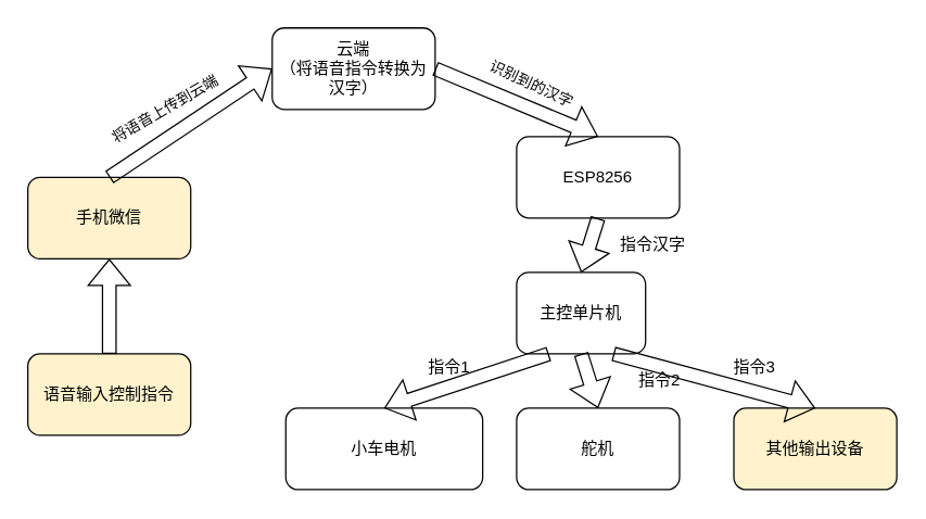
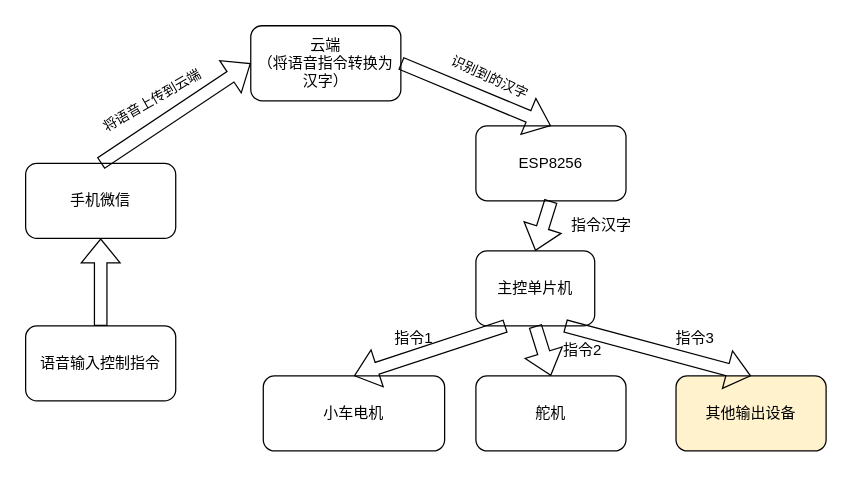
  <mxCell id="0" />
  <mxCell id="1" parent="0" />
- <mxCell id="2" value="手机微信" style="rounded=1;whiteSpace=wrap;html=1;fillColor=#fff2cc;" parent="1" vertex="1"><mxGeometry x="20" y="130" width="120" height="60" as="geometry" /></mxCell>
+ <mxCell id="2" value="手机微信" style="rounded=1;whiteSpace=wrap;html=1;" parent="1" vertex="1"><mxGeometry x="20" y="130" width="120" height="60" as="geometry" /></mxCell>
  <mxCell id="3" value="云端&lt;br&gt;（将语音指令转换为汉字）" style="rounded=1;whiteSpace=wrap;html=1;" parent="1" vertex="1"><mxGeometry x="200" y="20" width="120" height="60" as="geometry" /></mxCell>
  <mxCell id="4" value="ESP8256" style="rounded=1;whiteSpace=wrap;html=1;" parent="1" vertex="1"><mxGeometry x="380" y="100" width="120" height="60" as="geometry" /></mxCell>
  <mxCell id="5" value="主控单片机" style="rounded=1;whiteSpace=wrap;html=1;" parent="1" vertex="1"><mxGeometry x="380" y="200" width="95" height="60" as="geometry" /></mxCell>
  <mxCell id="6" value="小车电机" style="rounded=1;whiteSpace=wrap;html=1;" parent="1" vertex="1"><mxGeometry x="210" y="300" width="145" height="60" as="geometry" /></mxCell>
  <mxCell id="7" value="舵机" style="rounded=1;whiteSpace=wrap;html=1;" parent="1" vertex="1"><mxGeometry x="380" y="300" width="120" height="60" as="geometry" /></mxCell>
  <mxCell id="8" value="其他输出设备" style="rounded=1;whiteSpace=wrap;html=1;fillColor=#fff2cc;" parent="1" vertex="1"><mxGeometry x="540" y="300" width="120" height="60" as="geometry" /></mxCell>
- <mxCell id="9" value="语音输入控制指令" style="rounded=1;whiteSpace=wrap;html=1;fillColor=#fff2cc;" parent="1" vertex="1"><mxGeometry x="20" y="260" width="120" height="60" as="geometry" /></mxCell>
+ <mxCell id="9" value="语音输入控制指令" style="rounded=1;whiteSpace=wrap;html=1;" parent="1" vertex="1"><mxGeometry x="20" y="260" width="120" height="60" as="geometry" /></mxCell>
  <mxCell id="10" value="" style="shape=flexArrow;endArrow=classic;html=1;rounded=0;entryX=0.5;entryY=1;entryDx=0;entryDy=0;" parent="1" target="2" edge="1"><mxGeometry width="50" height="50" relative="1" as="geometry"><mxPoint x="80" y="260" as="sourcePoint" /><mxPoint x="130" y="210" as="targetPoint" /></mxGeometry></mxCell>
  <mxCell id="11" value="" style="shape=flexArrow;endArrow=classic;html=1;rounded=0;entryX=0;entryY=0.5;entryDx=0;entryDy=0;exitX=0.5;exitY=0;exitDx=0;exitDy=0;" parent="1" source="2" target="3" edge="1"><mxGeometry width="50" height="50" relative="1" as="geometry"><mxPoint x="90" y="270" as="sourcePoint" /><mxPoint x="90" y="200" as="targetPoint" /><Array as="points" /></mxGeometry></mxCell>
  <mxCell id="12" value="将语音上传到云端" style="edgeLabel;html=1;align=center;verticalAlign=middle;resizable=0;points=[];rotation=-30;" parent="11" vertex="1" connectable="0"><mxGeometry x="0.173" y="-5" relative="1" as="geometry"><mxPoint x="-33" y="-7" as="offset" /></mxGeometry></mxCell>
  <mxCell id="13" value="" style="shape=flexArrow;endArrow=classic;html=1;rounded=0;entryX=0.5;entryY=0;entryDx=0;entryDy=0;exitX=1;exitY=0.5;exitDx=0;exitDy=0;" parent="1" source="3" target="4" edge="1"><mxGeometry width="50" height="50" relative="1" as="geometry"><mxPoint x="90" y="140" as="sourcePoint" /><mxPoint x="210" y="60" as="targetPoint" /><Array as="points" /></mxGeometry></mxCell>
  <mxCell id="14" value="识别到的汉字" style="edgeLabel;html=1;align=center;verticalAlign=middle;resizable=0;points=[];rotation=25;" parent="13" vertex="1" connectable="0"><mxGeometry x="-0.199" y="6" relative="1" as="geometry"><mxPoint x="20" y="-4" as="offset" /></mxGeometry></mxCell>
  <mxCell id="15" value="" style="shape=flexArrow;endArrow=classic;html=1;rounded=0;entryX=0.5;entryY=0;entryDx=0;entryDy=0;exitX=0.5;exitY=1;exitDx=0;exitDy=0;" parent="1" source="4" target="5" edge="1"><mxGeometry width="50" height="50" relative="1" as="geometry"><mxPoint x="330" y="40" as="sourcePoint" /><mxPoint x="450" y="110" as="targetPoint" /><Array as="points" /></mxGeometry></mxCell>
  <mxCell id="16" value="指令汉字" style="text;html=1;align=center;verticalAlign=middle;resizable=0;points=[];autosize=1;strokeColor=none;fillColor=none;" parent="1" vertex="1"><mxGeometry x="450" y="170" width="60" height="20" as="geometry" /></mxCell>
  <mxCell id="17" value="" style="shape=flexArrow;endArrow=classic;html=1;rounded=0;entryX=0.5;entryY=0;entryDx=0;entryDy=0;exitX=0.25;exitY=1;exitDx=0;exitDy=0;" parent="1" source="5" target="6" edge="1"><mxGeometry width="50" height="50" relative="1" as="geometry"><mxPoint x="450" y="160" as="sourcePoint" /><mxPoint x="450" y="210" as="targetPoint" /><Array as="points" /></mxGeometry></mxCell>
  <mxCell id="18" value="指令1" style="text;html=1;align=center;verticalAlign=middle;resizable=0;points=[];autosize=1;strokeColor=none;fillColor=none;" parent="1" vertex="1"><mxGeometry x="305" y="260" width="50" height="20" as="geometry" /></mxCell>
  <mxCell id="19" value="" style="shape=flexArrow;endArrow=classic;html=1;rounded=0;entryX=0.5;entryY=0;entryDx=0;entryDy=0;exitX=0.5;exitY=1;exitDx=0;exitDy=0;" parent="1" source="5" target="7" edge="1"><mxGeometry width="50" height="50" relative="1" as="geometry"><mxPoint x="450" y="160" as="sourcePoint" /><mxPoint x="450" y="210" as="targetPoint" /><Array as="points" /></mxGeometry></mxCell>
- <mxCell id="20" value="指令2" style="text;html=1;align=center;verticalAlign=middle;resizable=0;points=[];autosize=1;strokeColor=none;fillColor=none;" parent="1" vertex="1"><mxGeometry x="460" y="270" width="50" height="20" as="geometry" /></mxCell>
+ <mxCell id="20" value="指令2" style="text;html=1;align=center;verticalAlign=middle;resizable=0;points=[];autosize=1;strokeColor=none;fillColor=none;" parent="1" vertex="1"><mxGeometry x="440" y="270" width="50" height="20" as="geometry" /></mxCell>
  <mxCell id="21" value="" style="shape=flexArrow;endArrow=classic;html=1;rounded=0;entryX=0.5;entryY=0;entryDx=0;entryDy=0;exitX=0.75;exitY=1;exitDx=0;exitDy=0;" parent="1" source="5" target="8" edge="1"><mxGeometry width="50" height="50" relative="1" as="geometry"><mxPoint x="450" y="270" as="sourcePoint" /><mxPoint x="450" y="320" as="targetPoint" /><Array as="points" /></mxGeometry></mxCell>
  <mxCell id="22" value="指令3" style="text;html=1;align=center;verticalAlign=middle;resizable=0;points=[];autosize=1;strokeColor=none;fillColor=none;" parent="1" vertex="1"><mxGeometry x="530" y="260" width="50" height="20" as="geometry" /></mxCell>
